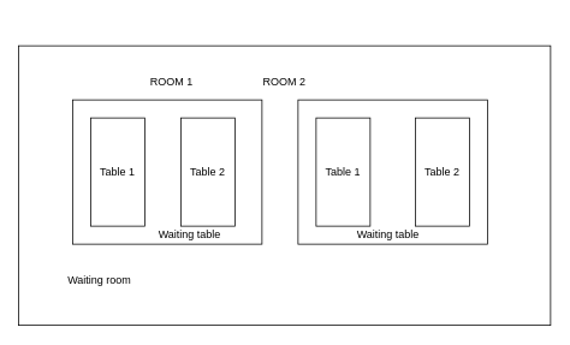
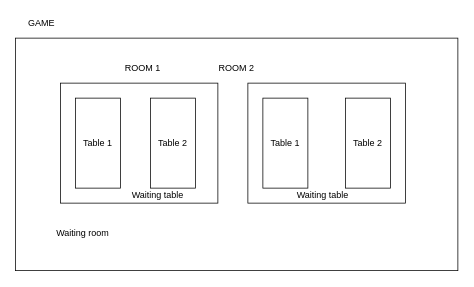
  <mxCell id="0" />
  <mxCell id="1" parent="0" />
  <mxCell id="2" value="" style="rounded=0;whiteSpace=wrap;html=1;" vertex="1" parent="1"><mxGeometry x="20" y="50" width="590" height="310" as="geometry" /></mxCell>
  <mxCell id="3" value="" style="rounded=0;whiteSpace=wrap;html=1;" vertex="1" parent="1"><mxGeometry x="80" y="110" width="210" height="160" as="geometry" /></mxCell>
  <mxCell id="4" value="" style="rounded=0;whiteSpace=wrap;html=1;" vertex="1" parent="1"><mxGeometry x="330" y="110" width="210" height="160" as="geometry" /></mxCell>
  <mxCell id="5" value="Table 1" style="rounded=0;whiteSpace=wrap;html=1;" vertex="1" parent="1"><mxGeometry x="100" y="130" width="60" height="120" as="geometry" /></mxCell>
  <mxCell id="6" value="Table 2" style="rounded=0;whiteSpace=wrap;html=1;" vertex="1" parent="1"><mxGeometry x="200" y="130" width="60" height="120" as="geometry" /></mxCell>
  <mxCell id="7" value="Table 1" style="rounded=0;whiteSpace=wrap;html=1;" vertex="1" parent="1"><mxGeometry x="350" y="130" width="60" height="120" as="geometry" /></mxCell>
  <mxCell id="8" value="Table 2" style="rounded=0;whiteSpace=wrap;html=1;" vertex="1" parent="1"><mxGeometry x="460" y="130" width="60" height="120" as="geometry" /></mxCell>
  <mxCell id="9" value="Waiting table" style="text;html=1;strokeColor=none;fillColor=none;align=center;verticalAlign=middle;whiteSpace=wrap;rounded=0;" vertex="1" parent="1"><mxGeometry x="160" y="250" width="100" height="20" as="geometry" /></mxCell>
  <mxCell id="10" value="Waiting room" style="text;html=1;strokeColor=none;fillColor=none;align=center;verticalAlign=middle;whiteSpace=wrap;rounded=0;" vertex="1" parent="1"><mxGeometry x="60" y="300" width="100" height="20" as="geometry" /></mxCell>
  <mxCell id="11" value="Waiting table" style="text;html=1;strokeColor=none;fillColor=none;align=center;verticalAlign=middle;whiteSpace=wrap;rounded=0;" vertex="1" parent="1"><mxGeometry x="380" y="250" width="100" height="20" as="geometry" /></mxCell>
  <mxCell id="12" value="ROOM 1" style="text;html=1;strokeColor=none;fillColor=none;align=center;verticalAlign=middle;whiteSpace=wrap;rounded=0;" vertex="1" parent="1"><mxGeometry x="155" y="80" width="70" height="20" as="geometry" /></mxCell>
  <mxCell id="13" value="ROOM 2" style="text;html=1;strokeColor=none;fillColor=none;align=center;verticalAlign=middle;whiteSpace=wrap;rounded=0;" vertex="1" parent="1"><mxGeometry x="280" y="80" width="70" height="20" as="geometry" /></mxCell>
+ <mxCell id="14" value="GAME" style="text;html=1;strokeColor=none;fillColor=none;align=center;verticalAlign=middle;whiteSpace=wrap;rounded=0;" vertex="1" parent="1"><mxGeometry x="20" y="20" width="70" height="20" as="geometry" /></mxCell>
